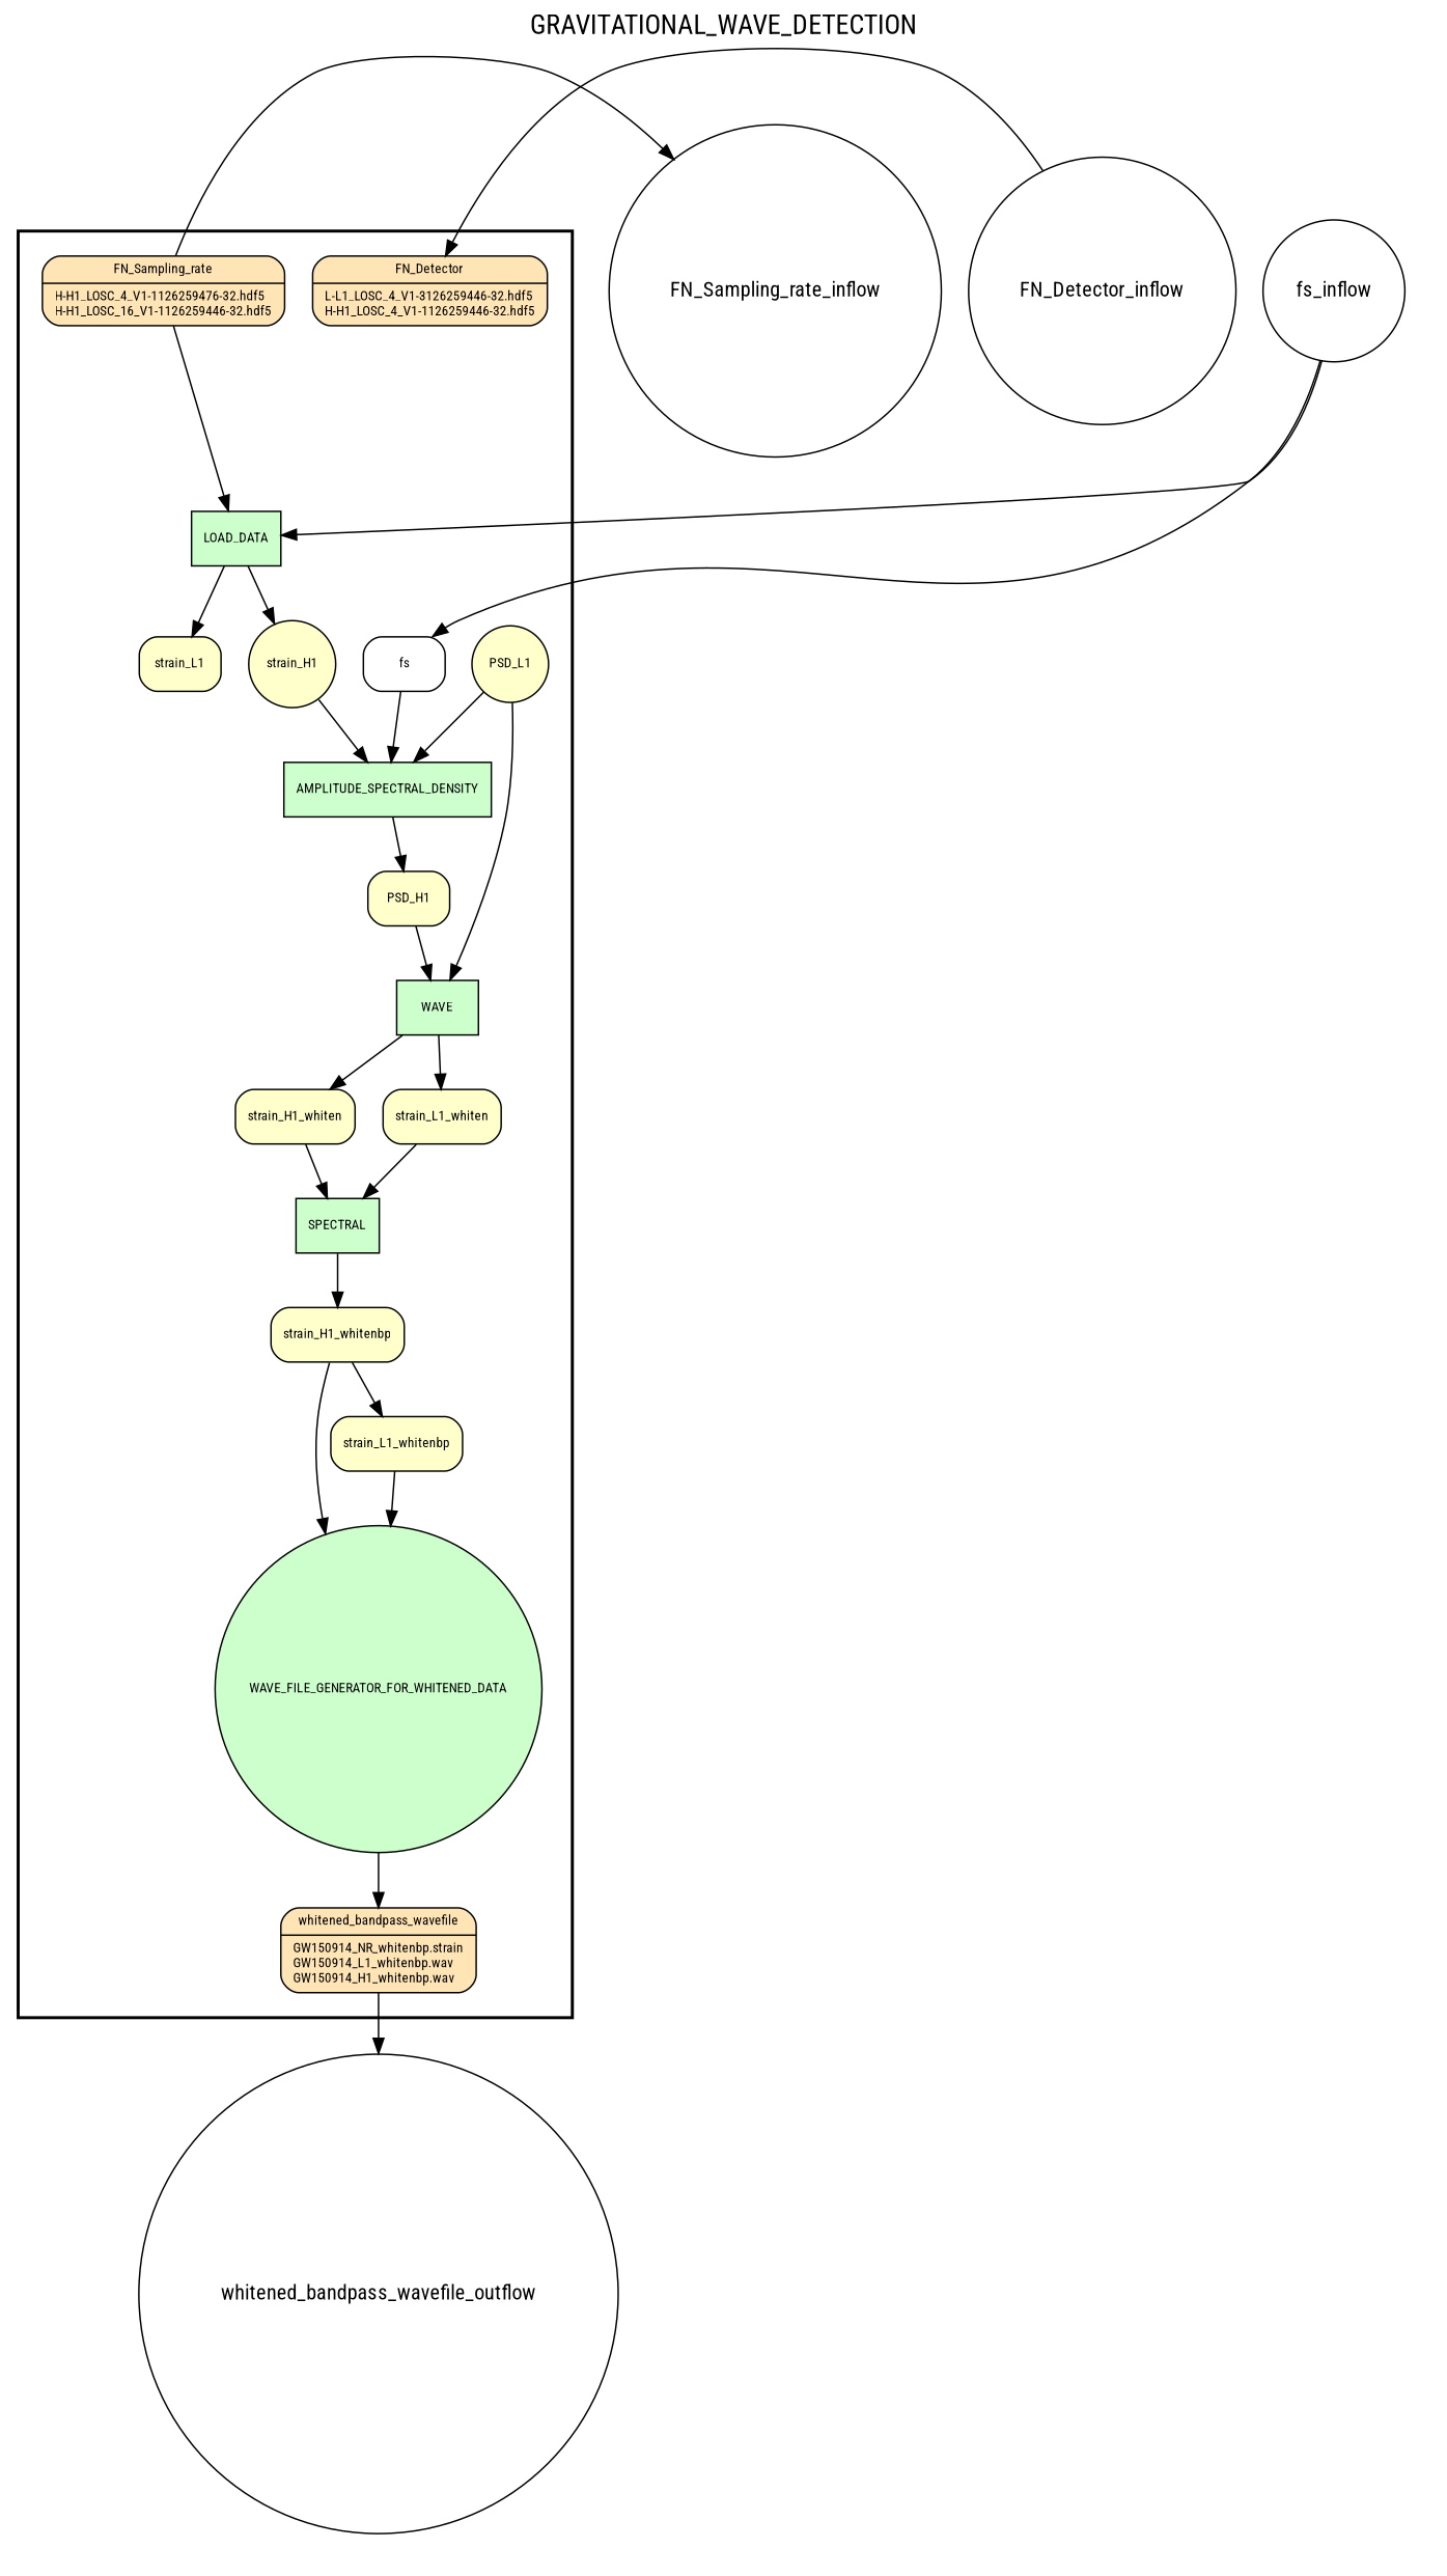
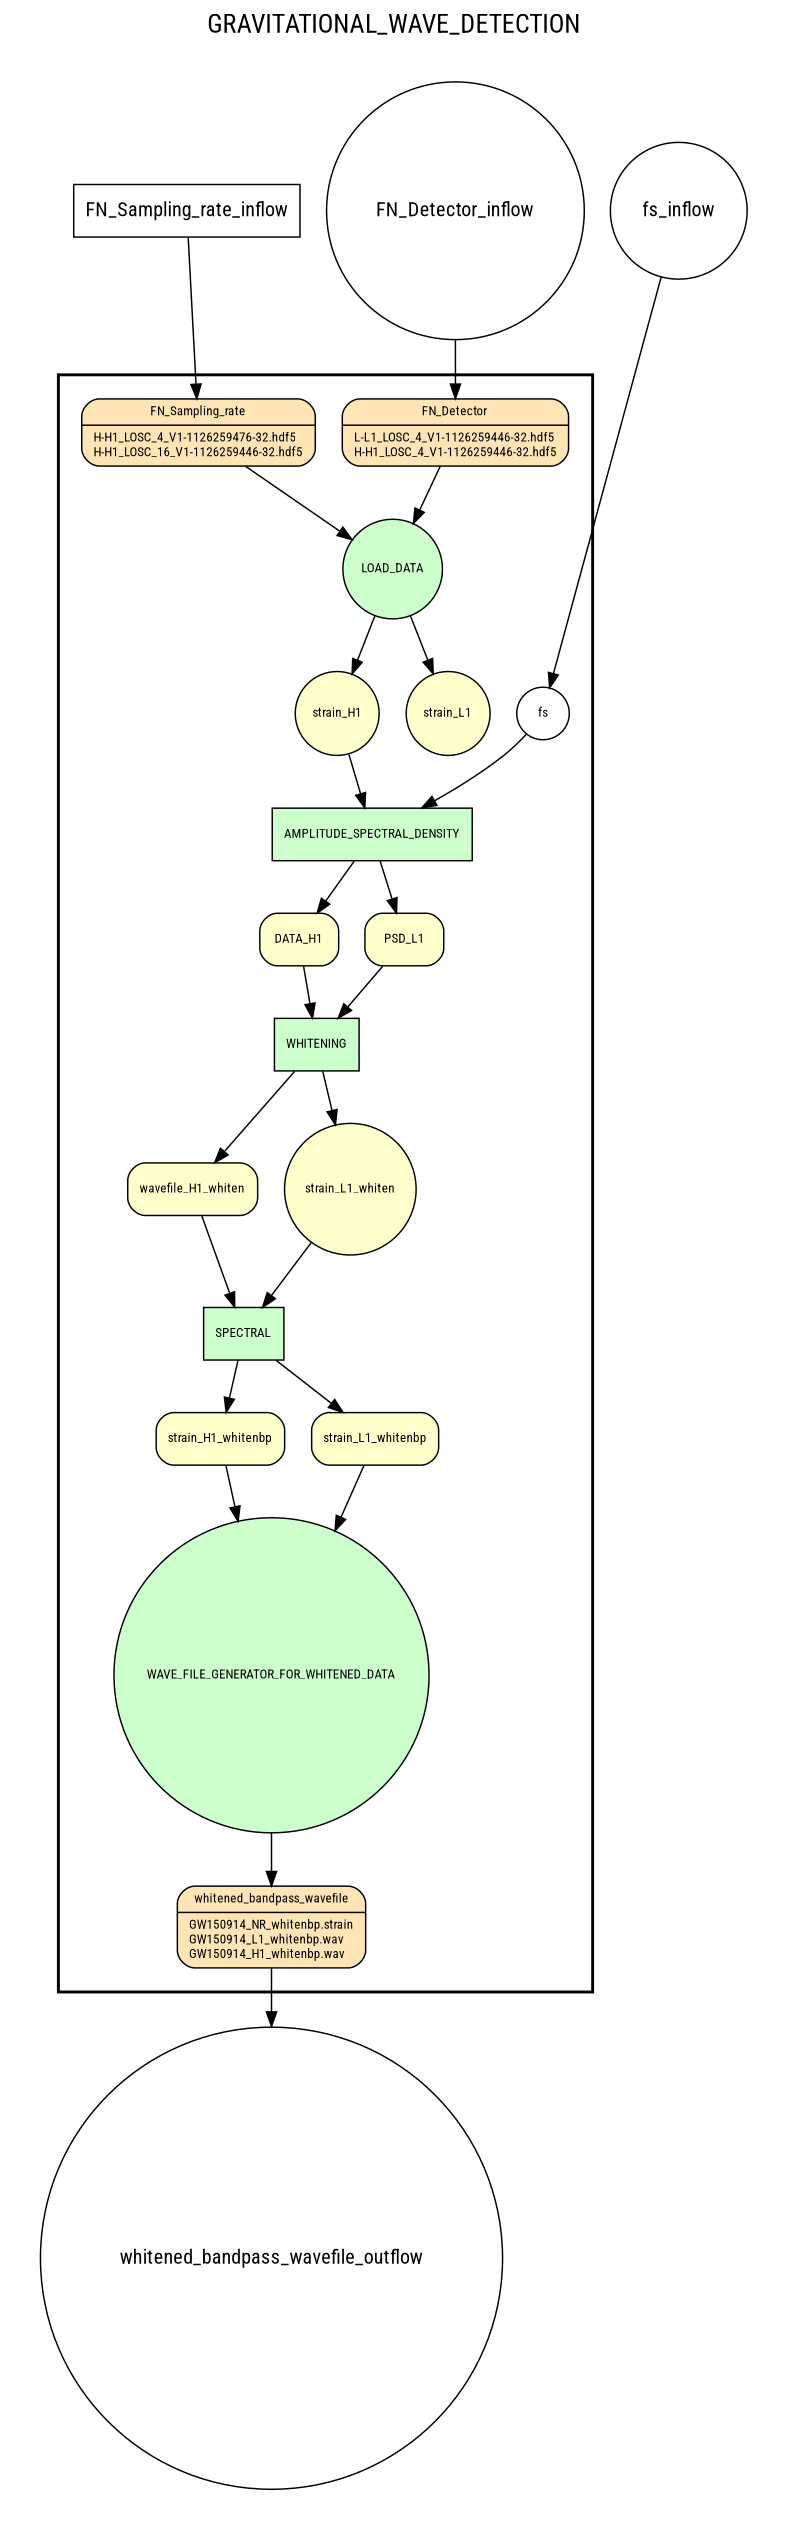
  digraph {
    fontname="Roboto Condensed"
    fontsize=18
    label=GRAVITATIONAL_WAVE_DETECTION
    labelloc=t
    rankdir=TB
    node [fillcolor="#FFFFCC" fontname="Roboto Condensed" fontsize=9 peripheries=1 shape=box style="rounded,filled"]
    edge [fontname="Roboto Condensed"]
    n1 [fillcolor="#CCFFCC" label=SPECTRAL style=filled]
-   WHITENING [fillcolor="#CCFFCC" style=filled label=WAVE]
+   WHITENING [fillcolor="#CCFFCC" style=filled]
    AMPLITUDE_SPECTRAL_DENSITY [fillcolor="#CCFFCC" style=filled]
-   LOAD_DATA [fillcolor="#CCFFCC" style=filled]
+   LOAD_DATA [fillcolor="#CCFFCC" shape=circle style=filled]
    WAVE_FILE_GENERATOR_FOR_WHITENED_DATA [fillcolor="#CCFFCC" shape=circle style=filled]
    strain_H1 [shape=circle]
-   strain_L1
-   PSD_H1
-   PSD_L1 [shape=circle]
-   strain_H1_whiten
-   strain_L1_whiten
+   strain_L1 [shape=circle]
+   PSD_H1 [label=DATA_H1]
+   PSD_L1
+   strain_H1_whiten [label=wavefile_H1_whiten]
+   strain_L1_whiten [shape=circle]
    strain_H1_whitenbp
    strain_L1_whitenbp
-   n14 [fillcolor="#FFE4B5" label="{<f0> FN_Detector |<f1>L-L1_LOSC_4_V1-3126259446-32.hdf5\lH-H1_LOSC_4_V1-1126259446-32.hdf5\l}" rankdir=LR shape=record]
+   n14 [fillcolor="#FFE4B5" label="{<f0> FN_Detector |<f1>L-L1_LOSC_4_V1-1126259446-32.hdf5\lH-H1_LOSC_4_V1-1126259446-32.hdf5\l}" rankdir=LR shape=record]
    n15 [fillcolor="#FFE4B5" label="{<f0> FN_Sampling_rate |<f1>H-H1_LOSC_4_V1-1126259476-32.hdf5\lH-H1_LOSC_16_V1-1126259446-32.hdf5\l}" rankdir=LR shape=record]
    n16 [fillcolor="#FFE4B5" label="{<f0> whitened_bandpass_wavefile |<f1>GW150914_NR_whitenbp.strain\lGW150914_L1_whitenbp.wav\lGW150914_H1_whitenbp.wav\l}" rankdir=LR shape=record]
-   fs [fillcolor="#FFFFFF"]
+   fs [fillcolor="#FFFFFF" shape=circle]
    fs_inflow [fillcolor="#FFFFFF" shape=circle width=0.2 fontsize="" style=""]
    FN_Detector_inflow [fillcolor="#FFFFFF" shape=circle width=0.2 fontsize="" style=""]
-   FN_Sampling_rate_inflow [fillcolor="#FFFFFF" shape=circle width=0.2 fontsize="" style=""]
+   FN_Sampling_rate_inflow [fillcolor="#FFFFFF" width=0.2 fontsize="" style=""]
    whitened_bandpass_wavefile_outflow [fillcolor="#FFFFFF" shape=circle width=0.2 fontsize="" style=""]
    subgraph cluster_1 {
      color=black
      label=""
      penwidth=2
      subgraph cluster_2 {
        color=white
        label=""
        penwidth=2
        n1
        WHITENING
        AMPLITUDE_SPECTRAL_DENSITY
        LOAD_DATA
        WAVE_FILE_GENERATOR_FOR_WHITENED_DATA
        strain_H1
        strain_L1
        PSD_H1
        PSD_L1
        strain_H1_whiten
        strain_L1_whiten
        strain_H1_whitenbp
        strain_L1_whitenbp
        n14
        n15
        n16
        fs
      }
    }
    subgraph cluster_3 {
      color=white
      label=""
      penwidth=2
      subgraph cluster_4 {
        color=white
        label=""
        penwidth=2
        fs_inflow
        FN_Detector_inflow
        FN_Sampling_rate_inflow
      }
    }
    subgraph cluster_5 {
      color=white
      label=""
      penwidth=2
      subgraph cluster_6 {
        color=white
        label=""
        penwidth=2
        whitened_bandpass_wavefile_outflow
      }
    }
    n1 -> strain_H1_whitenbp
-   strain_H1_whitenbp -> strain_L1_whitenbp
+   n1 -> strain_L1_whitenbp
    WHITENING -> strain_H1_whiten
    WHITENING -> strain_L1_whiten
    AMPLITUDE_SPECTRAL_DENSITY -> PSD_H1
-   PSD_L1 -> AMPLITUDE_SPECTRAL_DENSITY
+   AMPLITUDE_SPECTRAL_DENSITY -> PSD_L1
    LOAD_DATA -> strain_H1
    LOAD_DATA -> strain_L1
    WAVE_FILE_GENERATOR_FOR_WHITENED_DATA -> n16
    strain_H1 -> AMPLITUDE_SPECTRAL_DENSITY
    PSD_H1 -> WHITENING
    PSD_L1 -> WHITENING
    strain_H1_whiten -> n1
    strain_L1_whiten -> n1
    strain_H1_whitenbp -> WAVE_FILE_GENERATOR_FOR_WHITENED_DATA
    strain_L1_whitenbp -> WAVE_FILE_GENERATOR_FOR_WHITENED_DATA
-   fs_inflow -> LOAD_DATA
+   n14 -> LOAD_DATA
    n15 -> LOAD_DATA
    n16 -> whitened_bandpass_wavefile_outflow
    fs -> AMPLITUDE_SPECTRAL_DENSITY
    fs_inflow -> fs
    FN_Detector_inflow -> n14
-   n15 -> FN_Sampling_rate_inflow
+   FN_Sampling_rate_inflow -> n15
  }
